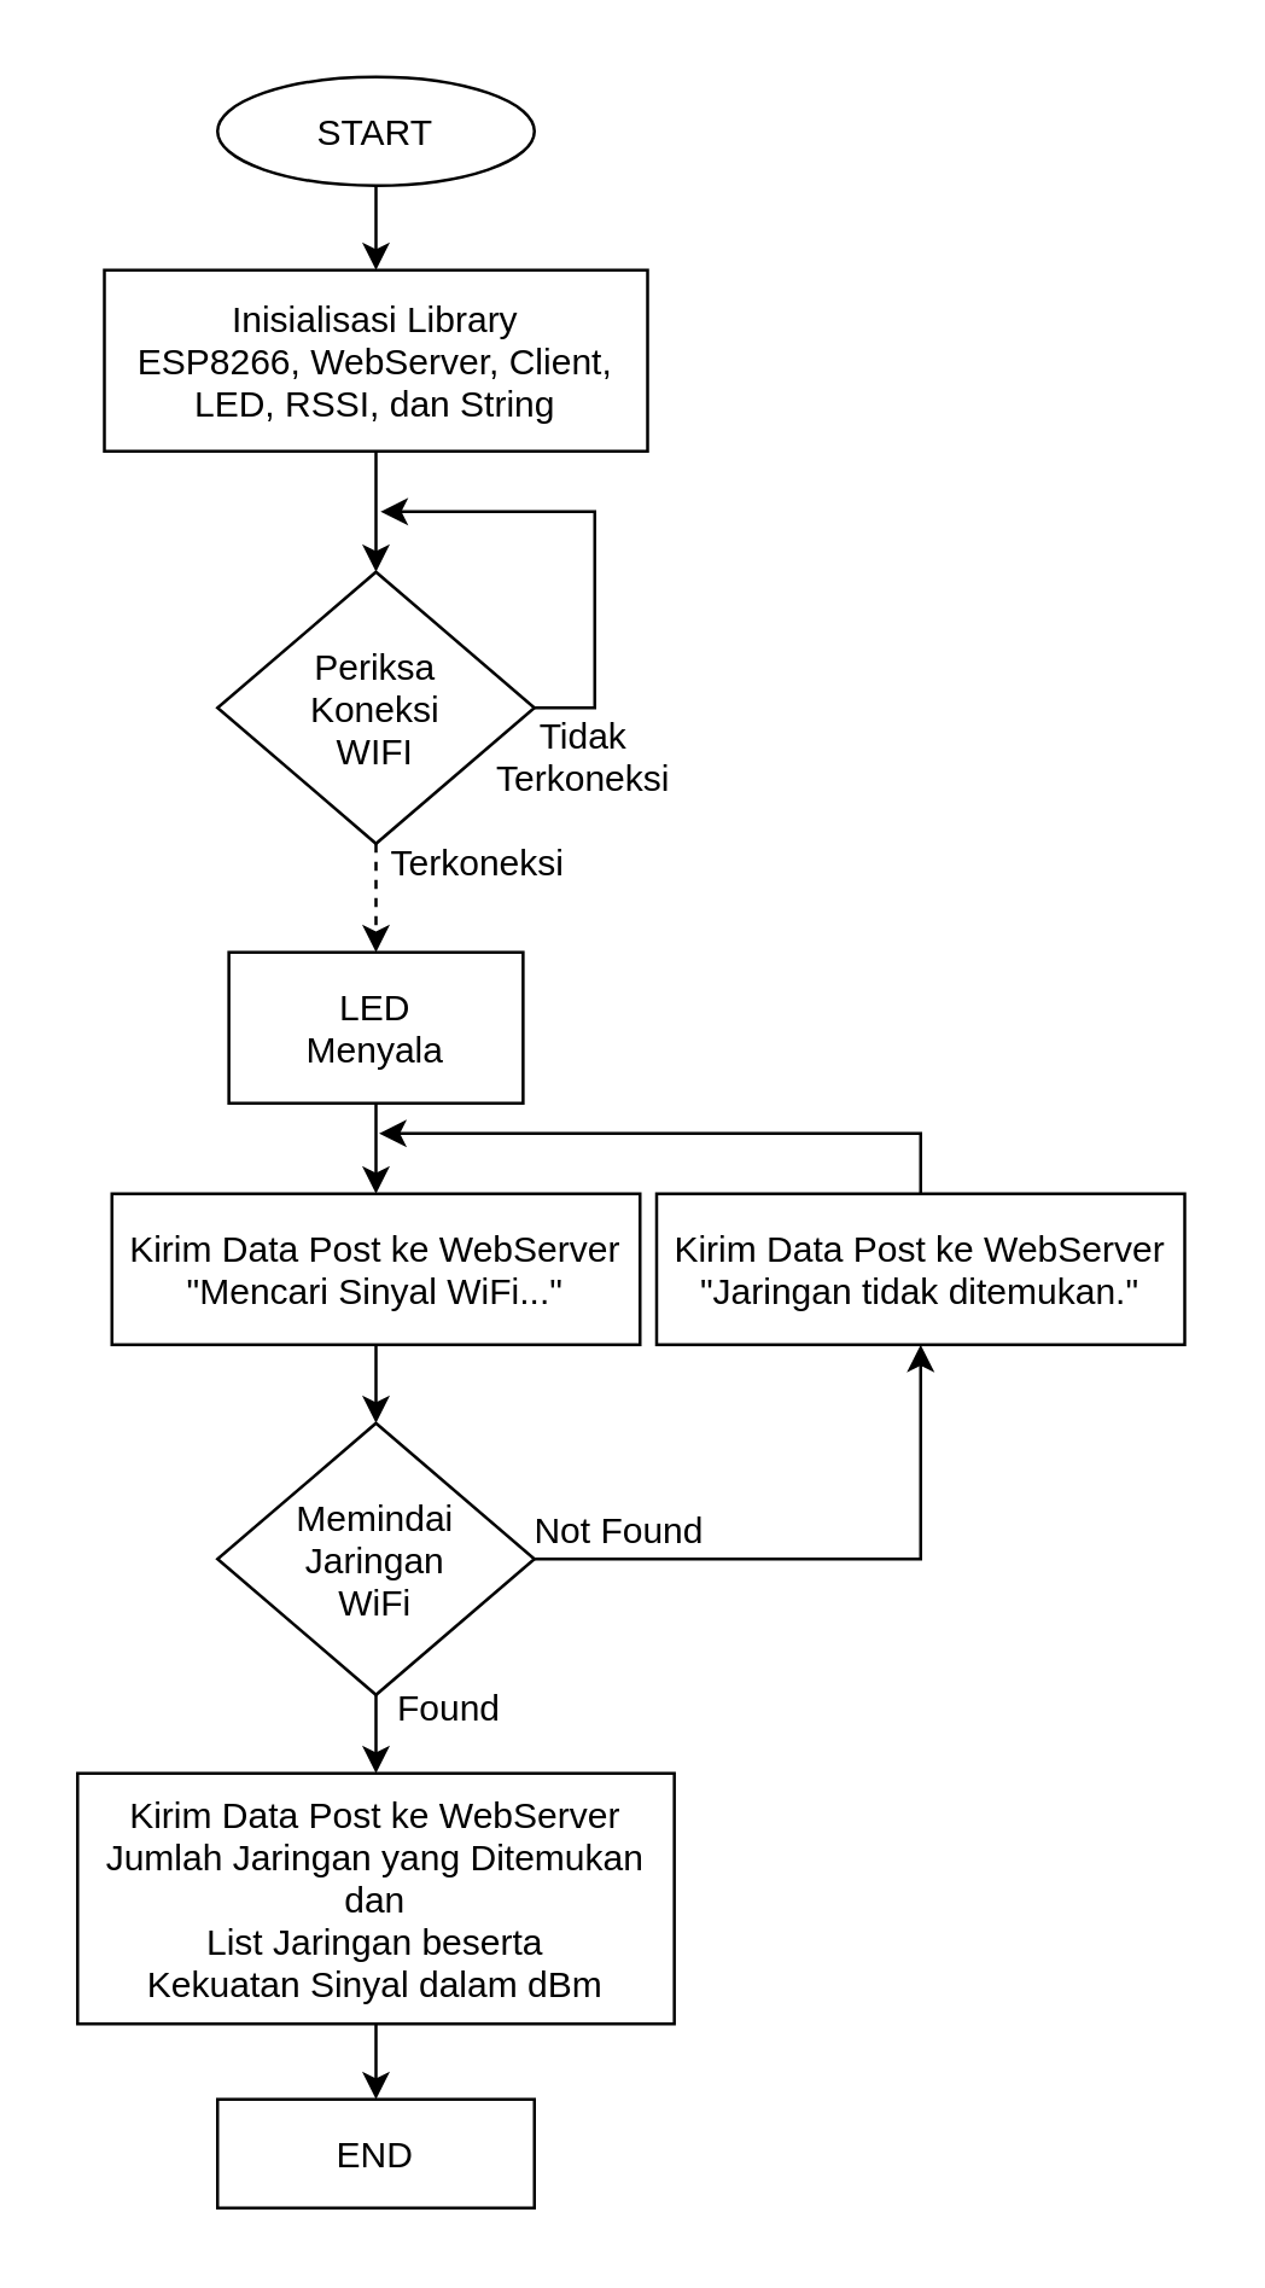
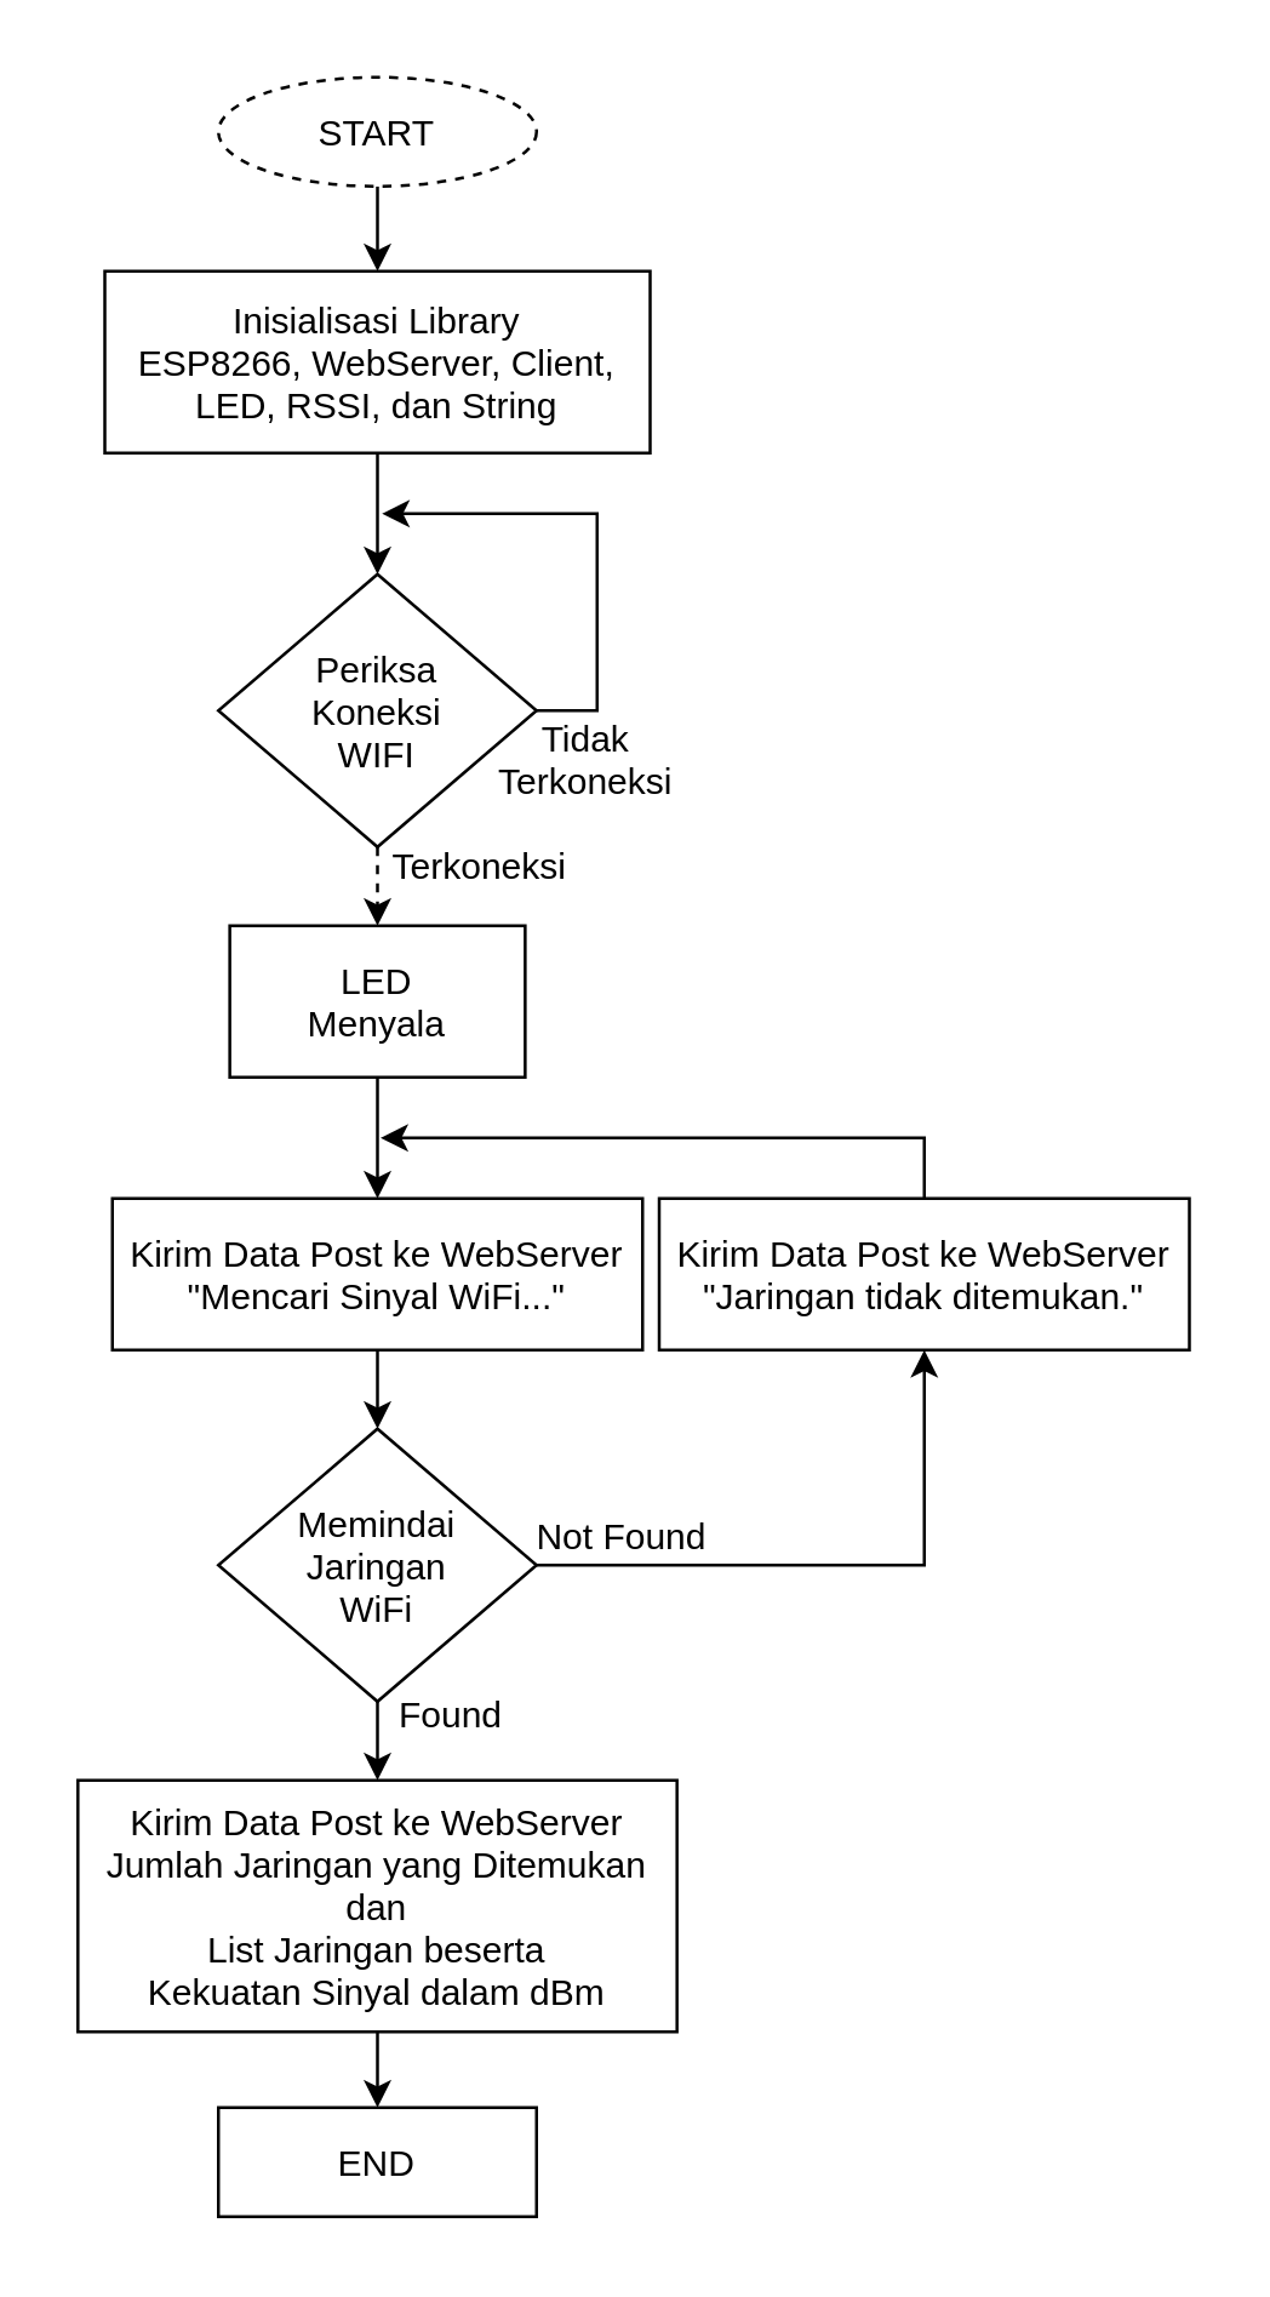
  <mxCell id="0" />
  <mxCell id="1" parent="0" />
  <mxCell id="2" style="edgeStyle=orthogonalEdgeStyle;rounded=0;orthogonalLoop=1;jettySize=auto;html=1;exitX=0.5;exitY=1;exitDx=0;exitDy=0;entryX=0.5;entryY=0;entryDx=0;entryDy=0;" parent="1" source="3" target="5" edge="1"><mxGeometry relative="1" as="geometry" /></mxCell>
- <mxCell id="3" value="START" style="ellipse;" parent="1" vertex="1"><mxGeometry x="71.5" y="25" width="105" height="36" as="geometry" /></mxCell>
+ <mxCell id="3" value="START" style="ellipse;dashed=1;" parent="1" vertex="1"><mxGeometry x="71.5" y="25" width="105" height="36" as="geometry" /></mxCell>
  <mxCell id="4" style="edgeStyle=orthogonalEdgeStyle;rounded=0;orthogonalLoop=1;jettySize=auto;html=1;exitX=0.5;exitY=1;exitDx=0;exitDy=0;entryX=0.5;entryY=0;entryDx=0;entryDy=0;" parent="1" source="5" target="8" edge="1"><mxGeometry relative="1" as="geometry" /></mxCell>
  <mxCell id="5" value="Inisialisasi Library&#10;ESP8266, WebServer, Client,&#10;LED, RSSI, dan String" style="rounded=0;" parent="1" vertex="1"><mxGeometry x="34" y="89" width="180" height="60" as="geometry" /></mxCell>
  <mxCell id="6" style="edgeStyle=orthogonalEdgeStyle;rounded=0;orthogonalLoop=1;jettySize=auto;html=1;exitX=1;exitY=0.5;exitDx=0;exitDy=0;" parent="1" source="8" edge="1"><mxGeometry relative="1" as="geometry"><mxPoint x="125" y="169" as="targetPoint" /></mxGeometry></mxCell>
  <mxCell id="7" style="edgeStyle=orthogonalEdgeStyle;rounded=0;orthogonalLoop=1;jettySize=auto;html=1;exitX=0.5;exitY=1;exitDx=0;exitDy=0;entryX=0.5;entryY=0;entryDx=0;entryDy=0;dashed=1;" edge="1" parent="1" source="8" target="14"><mxGeometry relative="1" as="geometry" /></mxCell>
  <mxCell id="8" value="Periksa&#10;Koneksi&#10;WIFI" style="rhombus;" parent="1" vertex="1"><mxGeometry x="71.5" y="189" width="105" height="90" as="geometry" /></mxCell>
  <mxCell id="9" value="Tidak&#10;Terkoneksi" style="text;strokeColor=none;fillColor=none;align=center;verticalAlign=middle;rounded=0;" parent="1" vertex="1"><mxGeometry x="161" y="230" width="64" height="40" as="geometry" /></mxCell>
  <mxCell id="10" value="Terkoneksi" style="text;html=1;strokeColor=none;fillColor=none;align=center;verticalAlign=middle;whiteSpace=wrap;rounded=0;" parent="1" vertex="1"><mxGeometry x="127" y="276" width="62" height="20" as="geometry" /></mxCell>
  <mxCell id="11" value="END" style="rounded=0;" parent="1" vertex="1"><mxGeometry x="71.5" y="695" width="105" height="36" as="geometry" /></mxCell>
  <mxCell id="12" value="" style="rounded=0;whiteSpace=wrap;html=1;fillColor=none;strokeColor=none;" parent="1" vertex="1"><mxGeometry x="20" y="20" width="377" height="716" as="geometry" /></mxCell>
  <mxCell id="13" style="edgeStyle=orthogonalEdgeStyle;rounded=0;orthogonalLoop=1;jettySize=auto;html=1;exitX=0.5;exitY=1;exitDx=0;exitDy=0;entryX=0.5;entryY=0;entryDx=0;entryDy=0;" edge="1" parent="1" source="14" target="19"><mxGeometry relative="1" as="geometry" /></mxCell>
- <mxCell id="14" value="LED&#10;Menyala" style="rounded=0;" vertex="1" parent="1"><mxGeometry x="75.25" y="315" width="97.5" height="50" as="geometry" /></mxCell>
+ <mxCell id="14" value="LED&#10;Menyala" style="rounded=0;" vertex="1" parent="1"><mxGeometry x="75.25" y="305" width="97.5" height="50" as="geometry" /></mxCell>
  <mxCell id="15" style="edgeStyle=orthogonalEdgeStyle;rounded=0;orthogonalLoop=1;jettySize=auto;html=1;exitX=1;exitY=0.5;exitDx=0;exitDy=0;entryX=0.5;entryY=1;entryDx=0;entryDy=0;" edge="1" parent="1" source="17" target="21"><mxGeometry relative="1" as="geometry" /></mxCell>
  <mxCell id="16" style="edgeStyle=orthogonalEdgeStyle;rounded=0;orthogonalLoop=1;jettySize=auto;html=1;exitX=0.5;exitY=1;exitDx=0;exitDy=0;entryX=0.5;entryY=0;entryDx=0;entryDy=0;" edge="1" parent="1" source="17" target="25"><mxGeometry relative="1" as="geometry" /></mxCell>
  <mxCell id="17" value="Memindai&#10;Jaringan&#10;WiFi" style="rhombus;" vertex="1" parent="1"><mxGeometry x="71.5" y="471" width="105" height="90" as="geometry" /></mxCell>
  <mxCell id="18" style="edgeStyle=orthogonalEdgeStyle;rounded=0;orthogonalLoop=1;jettySize=auto;html=1;exitX=0.5;exitY=1;exitDx=0;exitDy=0;entryX=0.5;entryY=0;entryDx=0;entryDy=0;" edge="1" parent="1" source="19" target="17"><mxGeometry relative="1" as="geometry" /></mxCell>
  <mxCell id="19" value="Kirim Data Post ke WebServer&#10;&quot;Mencari Sinyal WiFi...&quot;" style="rounded=0;" vertex="1" parent="1"><mxGeometry x="36.5" y="395" width="175" height="50" as="geometry" /></mxCell>
  <mxCell id="20" style="edgeStyle=orthogonalEdgeStyle;rounded=0;orthogonalLoop=1;jettySize=auto;html=1;exitX=0.5;exitY=0;exitDx=0;exitDy=0;" edge="1" parent="1" source="21"><mxGeometry relative="1" as="geometry"><mxPoint x="125" y="375" as="targetPoint" /><Array as="points"><mxPoint x="305" y="375" /></Array></mxGeometry></mxCell>
  <mxCell id="21" value="Kirim Data Post ke WebServer&#10;&quot;Jaringan tidak ditemukan.&quot;" style="rounded=0;" vertex="1" parent="1"><mxGeometry x="217" y="395" width="175" height="50" as="geometry" /></mxCell>
  <mxCell id="22" value="Not Found" style="text;strokeColor=none;fillColor=none;align=center;verticalAlign=middle;rounded=0;" vertex="1" parent="1"><mxGeometry x="171.75" y="496" width="66.25" height="20" as="geometry" /></mxCell>
  <mxCell id="23" value="Found" style="text;strokeColor=none;fillColor=none;align=center;verticalAlign=middle;rounded=0;" vertex="1" parent="1"><mxGeometry x="126" y="555" width="45" height="20" as="geometry" /></mxCell>
  <mxCell id="24" style="edgeStyle=orthogonalEdgeStyle;rounded=0;orthogonalLoop=1;jettySize=auto;html=1;exitX=0.5;exitY=1;exitDx=0;exitDy=0;entryX=0.5;entryY=0;entryDx=0;entryDy=0;" edge="1" parent="1" source="25" target="11"><mxGeometry relative="1" as="geometry" /></mxCell>
  <mxCell id="25" value="Kirim Data Post ke WebServer&#10;Jumlah Jaringan yang Ditemukan&#10;dan&#10;List Jaringan beserta&#10;Kekuatan Sinyal dalam dBm" style="rounded=0;" vertex="1" parent="1"><mxGeometry x="25.12" y="587" width="197.75" height="83" as="geometry" /></mxCell>
